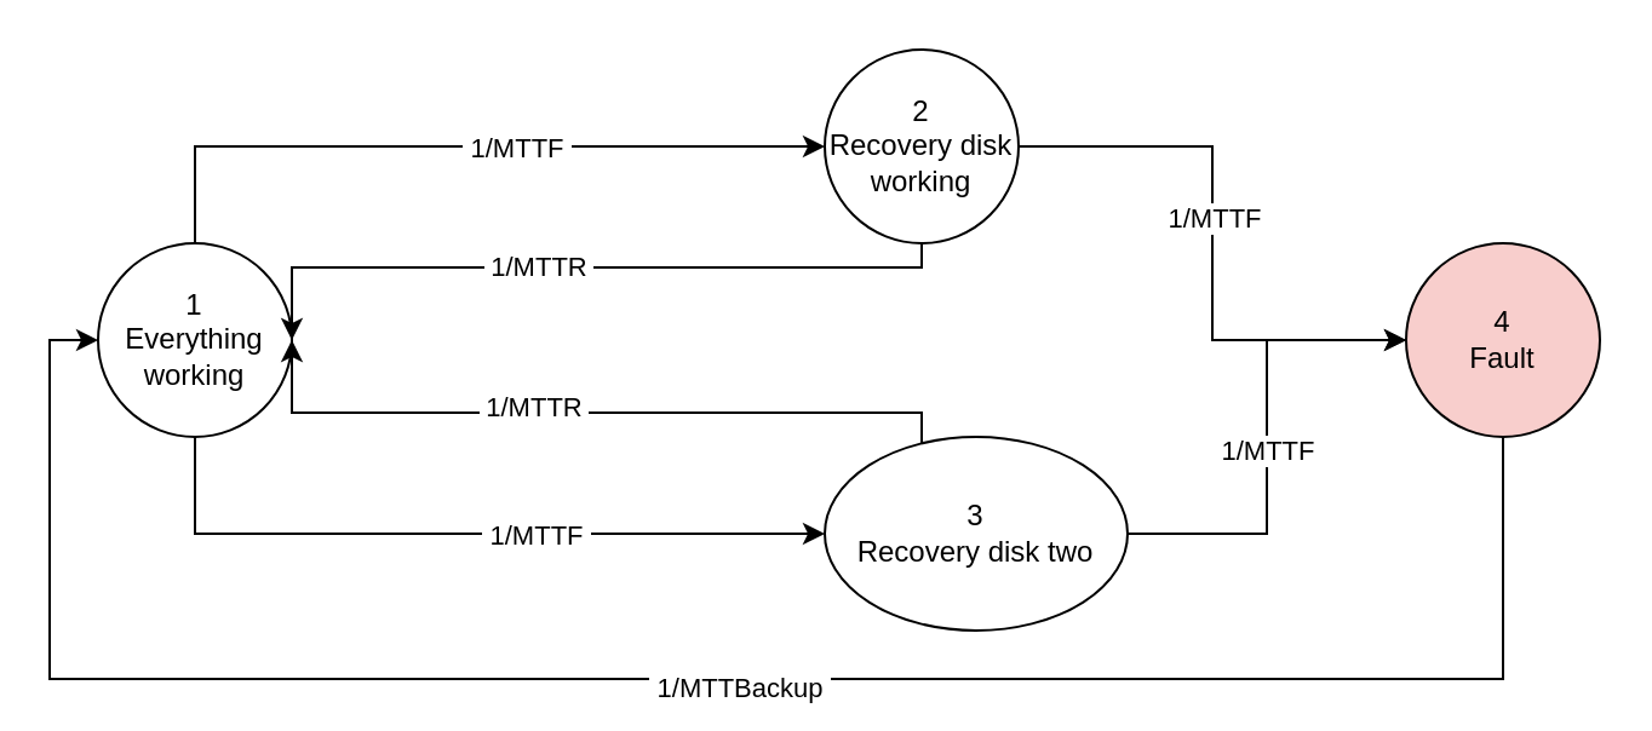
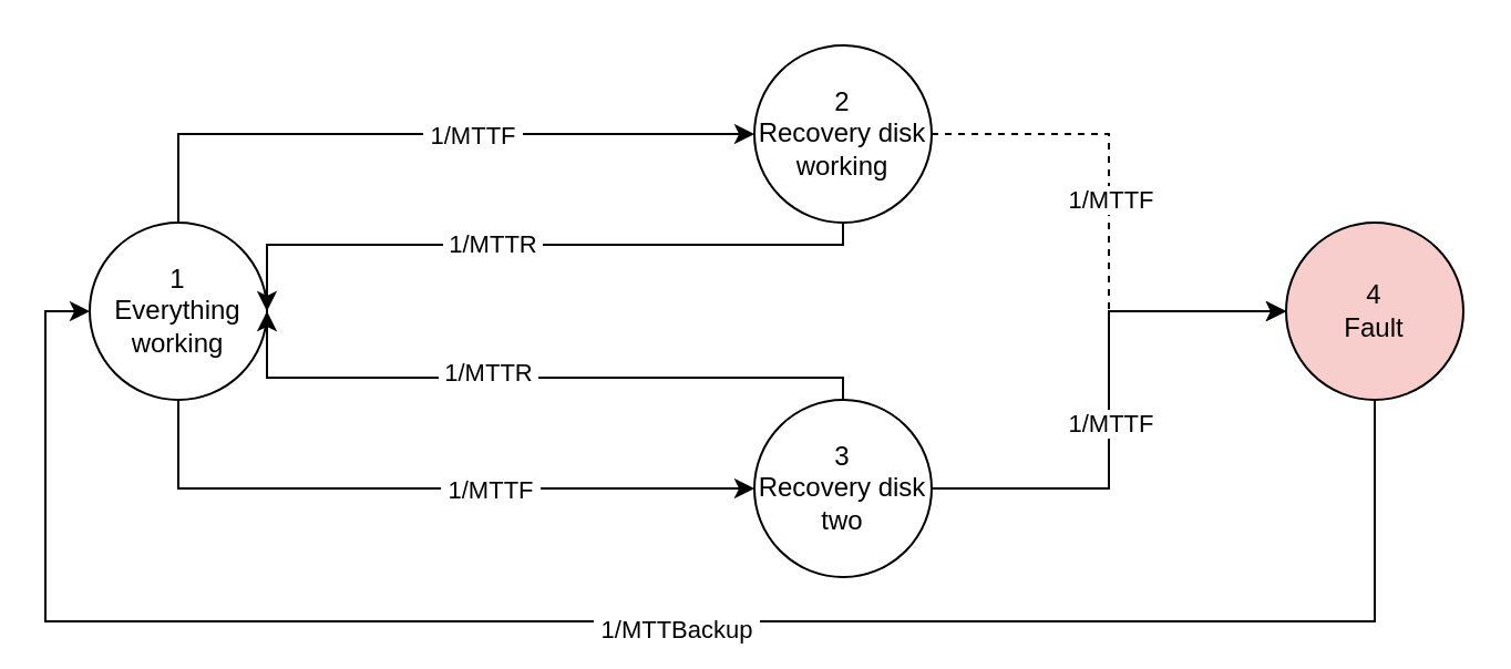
  <mxCell id="0" />
  <mxCell id="1" parent="0" />
  <mxCell id="2" style="edgeStyle=orthogonalEdgeStyle;rounded=0;orthogonalLoop=1;jettySize=auto;html=1;" edge="1" parent="1" source="6" target="11"><mxGeometry relative="1" as="geometry"><mxPoint x="80" y="20" as="targetPoint" /><Array as="points"><mxPoint x="80" y="60" /></Array></mxGeometry></mxCell>
  <mxCell id="3" value="&amp;nbsp;1/MTTF&amp;nbsp;" style="edgeLabel;html=1;align=center;verticalAlign=middle;resizable=0;points=[];" vertex="1" connectable="0" parent="2"><mxGeometry x="-0.175" y="-1" relative="1" as="geometry"><mxPoint x="48" y="-1" as="offset" /></mxGeometry></mxCell>
  <mxCell id="4" style="edgeStyle=orthogonalEdgeStyle;rounded=0;orthogonalLoop=1;jettySize=auto;html=1;" edge="1" parent="1" source="6" target="19"><mxGeometry relative="1" as="geometry"><Array as="points"><mxPoint x="80" y="220" /></Array></mxGeometry></mxCell>
  <mxCell id="5" value="&amp;nbsp;1/MTTF&amp;nbsp;" style="edgeLabel;html=1;align=center;verticalAlign=middle;resizable=0;points=[];" vertex="1" connectable="0" parent="4"><mxGeometry x="0.24" y="-1" relative="1" as="geometry"><mxPoint x="-6" y="-1" as="offset" /></mxGeometry></mxCell>
  <mxCell id="6" value="1&lt;br&gt;Everything working" style="ellipse;whiteSpace=wrap;html=1;aspect=fixed;" vertex="1" parent="1"><mxGeometry x="40" y="100" width="80" height="80" as="geometry" /></mxCell>
  <mxCell id="7" style="edgeStyle=orthogonalEdgeStyle;rounded=0;orthogonalLoop=1;jettySize=auto;html=1;entryX=1;entryY=0.5;entryDx=0;entryDy=0;" edge="1" parent="1" source="11" target="6"><mxGeometry relative="1" as="geometry"><Array as="points"><mxPoint x="380" y="110" /><mxPoint x="120" y="110" /></Array></mxGeometry></mxCell>
  <mxCell id="8" value="&amp;nbsp;1/MTTR&amp;nbsp;" style="edgeLabel;html=1;align=center;verticalAlign=middle;resizable=0;points=[];" vertex="1" connectable="0" parent="7"><mxGeometry x="0.128" y="-1" relative="1" as="geometry"><mxPoint as="offset" /></mxGeometry></mxCell>
- <mxCell id="9" style="edgeStyle=orthogonalEdgeStyle;rounded=0;orthogonalLoop=1;jettySize=auto;html=1;" edge="1" parent="1" source="11" target="14"><mxGeometry relative="1" as="geometry" /></mxCell>
+ <mxCell id="9" style="edgeStyle=orthogonalEdgeStyle;rounded=0;orthogonalLoop=1;jettySize=auto;html=1;dashed=1;" edge="1" parent="1" source="11" target="14"><mxGeometry relative="1" as="geometry" /></mxCell>
  <mxCell id="10" value="&amp;nbsp;1/MTTF&amp;nbsp;" style="edgeLabel;html=1;align=center;verticalAlign=middle;resizable=0;points=[];" vertex="1" connectable="0" parent="9"><mxGeometry x="-0.263" y="1" relative="1" as="geometry"><mxPoint x="-1" y="21" as="offset" /></mxGeometry></mxCell>
  <mxCell id="11" value="2&lt;br&gt;Recovery disk working" style="ellipse;whiteSpace=wrap;html=1;aspect=fixed;" vertex="1" parent="1"><mxGeometry x="340" y="20" width="80" height="80" as="geometry" /></mxCell>
  <mxCell id="12" style="edgeStyle=orthogonalEdgeStyle;rounded=0;orthogonalLoop=1;jettySize=auto;html=1;" edge="1" parent="1" source="14"><mxGeometry relative="1" as="geometry"><mxPoint x="40" y="140" as="targetPoint" /><Array as="points"><mxPoint x="620" y="280" /><mxPoint x="20" y="280" /><mxPoint x="20" y="140" /></Array></mxGeometry></mxCell>
  <mxCell id="13" value="&amp;nbsp;1/MTTBackup&amp;nbsp;" style="edgeLabel;html=1;align=center;verticalAlign=middle;resizable=0;points=[];" vertex="1" connectable="0" parent="12"><mxGeometry x="-0.033" y="3" relative="1" as="geometry"><mxPoint as="offset" /></mxGeometry></mxCell>
  <mxCell id="14" value="4&lt;br&gt;Fault" style="ellipse;whiteSpace=wrap;html=1;aspect=fixed;fillColor=#f8cecc;" vertex="1" parent="1"><mxGeometry x="580" y="100" width="80" height="80" as="geometry" /></mxCell>
  <mxCell id="15" style="edgeStyle=orthogonalEdgeStyle;rounded=0;orthogonalLoop=1;jettySize=auto;html=1;entryX=1;entryY=0.5;entryDx=0;entryDy=0;" edge="1" parent="1" source="19" target="6"><mxGeometry relative="1" as="geometry"><Array as="points"><mxPoint x="380" y="170" /><mxPoint x="120" y="170" /></Array></mxGeometry></mxCell>
  <mxCell id="16" value="&amp;nbsp;1/MTTR&amp;nbsp;" style="edgeLabel;html=1;align=center;verticalAlign=middle;resizable=0;points=[];" vertex="1" connectable="0" parent="15"><mxGeometry x="0.14" y="-3" relative="1" as="geometry"><mxPoint as="offset" /></mxGeometry></mxCell>
  <mxCell id="17" style="edgeStyle=orthogonalEdgeStyle;rounded=0;orthogonalLoop=1;jettySize=auto;html=1;" edge="1" parent="1" source="19" target="14"><mxGeometry relative="1" as="geometry" /></mxCell>
  <mxCell id="18" value="1/MTTF" style="edgeLabel;html=1;align=center;verticalAlign=middle;resizable=0;points=[];" vertex="1" connectable="0" parent="17"><mxGeometry x="-0.192" y="4" relative="1" as="geometry"><mxPoint x="4" y="-13" as="offset" /></mxGeometry></mxCell>
- <mxCell id="19" value="3&lt;br&gt;Recovery disk two" style="ellipse;whiteSpace=wrap;html=1;aspect=fixed;" vertex="1" parent="1"><mxGeometry x="340" y="180" width="125" height="80" as="geometry" /></mxCell>
+ <mxCell id="19" value="3&lt;br&gt;Recovery disk two" style="ellipse;whiteSpace=wrap;html=1;aspect=fixed;" vertex="1" parent="1"><mxGeometry x="340" y="180" width="80" height="80" as="geometry" /></mxCell>
